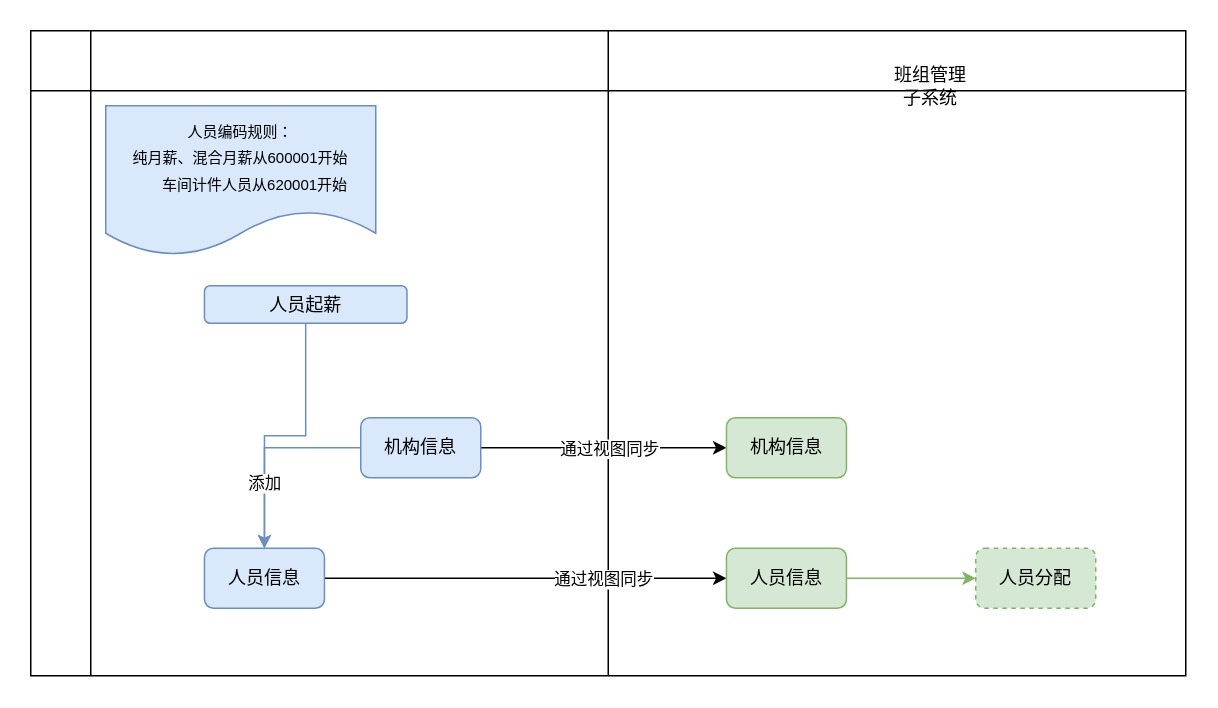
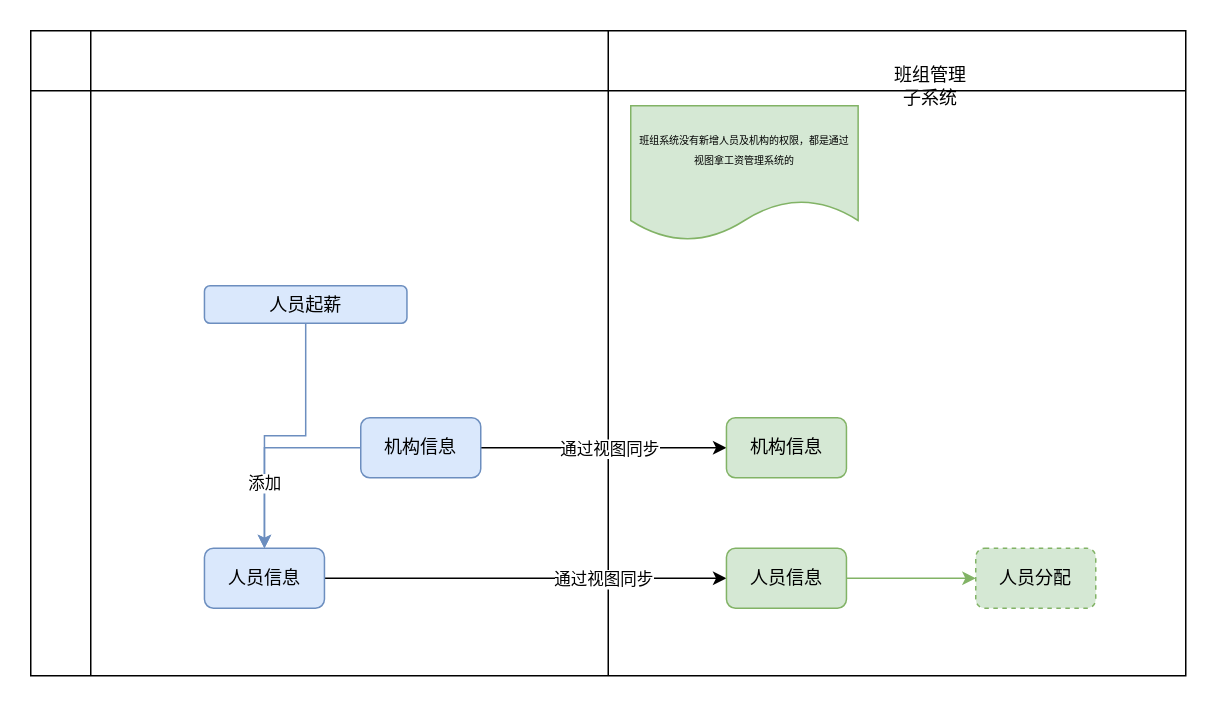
  <mxCell id="0" />
  <mxCell id="1" parent="0" />
  <mxCell id="2" value="" style="shape=internalStorage;whiteSpace=wrap;html=1;backgroundOutline=1;dx=40;dy=40;spacing=3;" vertex="1" parent="1"><mxGeometry x="20" y="20" width="770" height="430" as="geometry" /></mxCell>
  <mxCell id="3" value="" style="endArrow=none;html=1;rounded=0;entryX=0.5;entryY=0;entryDx=0;entryDy=0;exitX=0.5;exitY=1;exitDx=0;exitDy=0;" edge="1" parent="1" source="2" target="2"><mxGeometry width="50" height="50" relative="1" as="geometry"><mxPoint x="140" y="230" as="sourcePoint" /><mxPoint x="190" y="180" as="targetPoint" /></mxGeometry></mxCell>
  <mxCell id="4" value="班组管理子系统" style="text;html=1;strokeColor=none;fillColor=none;align=center;verticalAlign=middle;whiteSpace=wrap;rounded=0;" vertex="1" parent="1"><mxGeometry x="590" y="42" width="60" height="30" as="geometry" /></mxCell>
  <mxCell id="5" style="edgeStyle=orthogonalEdgeStyle;rounded=0;orthogonalLoop=1;jettySize=auto;html=1;exitX=0.5;exitY=1;exitDx=0;exitDy=0;entryX=0.5;entryY=0;entryDx=0;entryDy=0;fillColor=#dae8fc;strokeColor=#6c8ebf;" edge="1" parent="1" source="6" target="9"><mxGeometry relative="1" as="geometry" /></mxCell>
  <mxCell id="6" value="人员起薪" style="rounded=1;whiteSpace=wrap;html=1;fillColor=#dae8fc;strokeColor=#6c8ebf;" vertex="1" parent="1"><mxGeometry x="135.8" y="190" width="135" height="25" as="geometry" /></mxCell>
  <mxCell id="7" style="edgeStyle=orthogonalEdgeStyle;rounded=0;orthogonalLoop=1;jettySize=auto;html=1;exitX=1;exitY=0.5;exitDx=0;exitDy=0;entryX=0;entryY=0.5;entryDx=0;entryDy=0;" edge="1" parent="1" source="9" target="16"><mxGeometry relative="1" as="geometry" /></mxCell>
  <mxCell id="8" value="通过视图同步" style="edgeLabel;html=1;align=center;verticalAlign=middle;resizable=0;points=[];" vertex="1" connectable="0" parent="7"><mxGeometry x="0.179" relative="1" as="geometry"><mxPoint x="28" as="offset" /></mxGeometry></mxCell>
  <mxCell id="9" value="人员信息" style="rounded=1;whiteSpace=wrap;html=1;fillColor=#dae8fc;strokeColor=#6c8ebf;" vertex="1" parent="1"><mxGeometry x="135.8" y="365" width="80" height="40" as="geometry" /></mxCell>
  <mxCell id="10" value="添加" style="edgeStyle=orthogonalEdgeStyle;rounded=0;orthogonalLoop=1;jettySize=auto;html=1;exitX=0;exitY=0.5;exitDx=0;exitDy=0;entryX=0.5;entryY=0;entryDx=0;entryDy=0;fillColor=#dae8fc;strokeColor=#6c8ebf;" edge="1" parent="1" source="13" target="9"><mxGeometry x="0.339" relative="1" as="geometry"><mxPoint x="171.8" y="310" as="targetPoint" /><mxPoint as="offset" /></mxGeometry></mxCell>
  <mxCell id="11" style="edgeStyle=orthogonalEdgeStyle;rounded=0;orthogonalLoop=1;jettySize=auto;html=1;exitX=1;exitY=0.5;exitDx=0;exitDy=0;" edge="1" parent="1" source="13" target="14"><mxGeometry relative="1" as="geometry" /></mxCell>
  <mxCell id="12" value="通过视图同步" style="edgeLabel;html=1;align=center;verticalAlign=middle;resizable=0;points=[];" vertex="1" connectable="0" parent="11"><mxGeometry x="0.097" y="-2" relative="1" as="geometry"><mxPoint x="-5" y="-2" as="offset" /></mxGeometry></mxCell>
  <mxCell id="13" value="机构信息" style="rounded=1;whiteSpace=wrap;html=1;fillColor=#dae8fc;strokeColor=#6c8ebf;" vertex="1" parent="1"><mxGeometry x="240" y="278" width="80" height="40" as="geometry" /></mxCell>
  <mxCell id="14" value="机构信息" style="rounded=1;whiteSpace=wrap;html=1;fillColor=#d5e8d4;strokeColor=#82b366;" vertex="1" parent="1"><mxGeometry x="483.8" y="278" width="80" height="40" as="geometry" /></mxCell>
  <mxCell id="15" style="edgeStyle=orthogonalEdgeStyle;rounded=0;orthogonalLoop=1;jettySize=auto;html=1;exitX=1;exitY=0.5;exitDx=0;exitDy=0;fillColor=#d5e8d4;strokeColor=#82b366;" edge="1" parent="1" source="16" target="18"><mxGeometry relative="1" as="geometry" /></mxCell>
  <mxCell id="16" value="人员信息" style="rounded=1;whiteSpace=wrap;html=1;fillColor=#d5e8d4;strokeColor=#82b366;" vertex="1" parent="1"><mxGeometry x="483.8" y="365" width="80" height="40" as="geometry" /></mxCell>
+ <mxCell id="17" value="&lt;sup&gt;班组系统没有新增人员及机构的权限，都是通过视图拿工资管理系统的&lt;/sup&gt;" style="shape=document;whiteSpace=wrap;html=1;boundedLbl=1;fillColor=#d5e8d4;strokeColor=#82b366;spacingTop=2;spacingLeft=2;spacingBottom=2;spacingRight=2;spacing=2;fontSize=8;" vertex="1" parent="1"><mxGeometry x="420" y="70" width="151.59" height="90" as="geometry" /></mxCell>
  <mxCell id="18" value="人员分配" style="rounded=1;whiteSpace=wrap;html=1;fillColor=#d5e8d4;strokeColor=#82b366;dashed=1;" vertex="1" parent="1"><mxGeometry x="650" y="365" width="80" height="40" as="geometry" /></mxCell>
- <mxCell id="19" value="&lt;font style=&quot;font-size: 12px;&quot;&gt;&lt;sub&gt;人员编码规则：&lt;br style=&quot;font-size: 11px;&quot;&gt;纯月薪、混合月薪从600001开始&lt;br&gt;&amp;nbsp; &amp;nbsp; &amp;nbsp; &amp;nbsp;车间计件人员从620001开始&lt;/sub&gt;&lt;br&gt;&lt;/font&gt;" style="shape=document;whiteSpace=wrap;html=1;boundedLbl=1;fillColor=#dae8fc;strokeColor=#6c8ebf;fontSize=7;verticalAlign=top;" vertex="1" parent="1"><mxGeometry x="70" y="70" width="180" height="100" as="geometry" /></mxCell>
